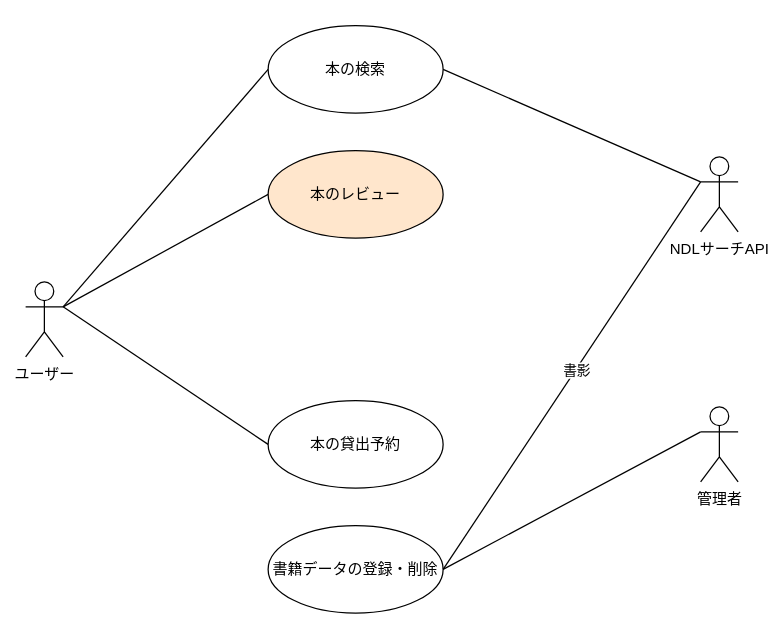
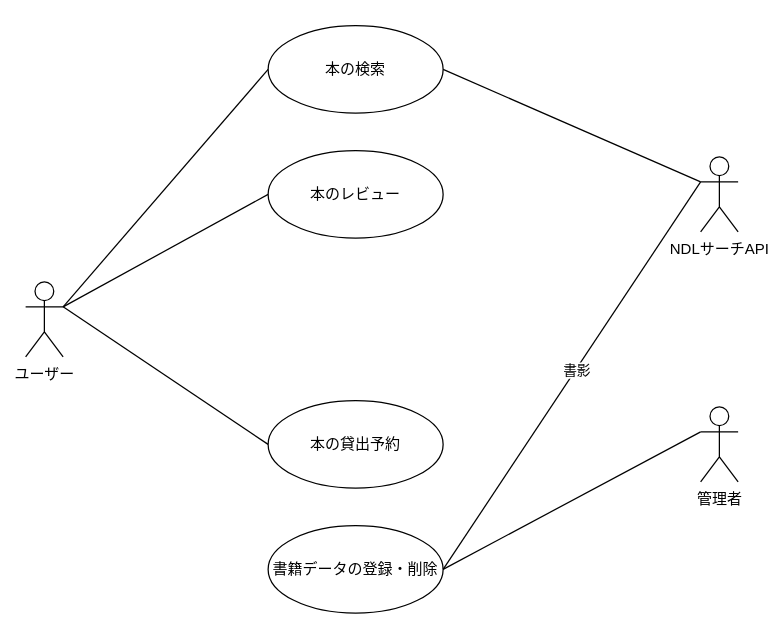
  <mxCell id="0" />
  <mxCell id="1" parent="0" />
  <mxCell id="2" value="ユーザー" style="shape=umlActor;verticalLabelPosition=bottom;verticalAlign=top;html=1;outlineConnect=0;" parent="1" vertex="1"><mxGeometry x="20" y="225" width="30" height="60" as="geometry" /></mxCell>
  <mxCell id="3" value="本の検索" style="ellipse;whiteSpace=wrap;html=1;" parent="1" vertex="1"><mxGeometry x="214" y="20" width="140" height="70" as="geometry" /></mxCell>
  <mxCell id="4" value="本の貸出予約" style="ellipse;whiteSpace=wrap;html=1;" parent="1" vertex="1"><mxGeometry x="214" y="320" width="140" height="70" as="geometry" /></mxCell>
  <mxCell id="5" value="書籍データの登録・削除" style="ellipse;whiteSpace=wrap;html=1;" parent="1" vertex="1"><mxGeometry x="214" y="420" width="140" height="70" as="geometry" /></mxCell>
  <mxCell id="6" value="" style="endArrow=none;html=1;rounded=0;entryX=0;entryY=0.5;entryDx=0;entryDy=0;exitX=1;exitY=0.333;exitDx=0;exitDy=0;exitPerimeter=0;" parent="1" source="2" target="3" edge="1"><mxGeometry width="50" height="50" relative="1" as="geometry"><mxPoint x="50" y="150" as="sourcePoint" /><mxPoint x="100" y="100" as="targetPoint" /></mxGeometry></mxCell>
  <mxCell id="7" value="" style="endArrow=none;html=1;rounded=0;entryX=0;entryY=0.5;entryDx=0;entryDy=0;exitX=1;exitY=0.333;exitDx=0;exitDy=0;exitPerimeter=0;" parent="1" source="2" target="4" edge="1"><mxGeometry width="50" height="50" relative="1" as="geometry"><mxPoint x="70" y="150" as="sourcePoint" /><mxPoint x="234" y="115" as="targetPoint" /></mxGeometry></mxCell>
  <mxCell id="8" value="管理者" style="shape=umlActor;verticalLabelPosition=bottom;verticalAlign=top;html=1;outlineConnect=0;" parent="1" vertex="1"><mxGeometry x="560" y="325" width="30" height="60" as="geometry" /></mxCell>
  <mxCell id="9" value="" style="endArrow=none;html=1;rounded=0;entryX=1;entryY=0.5;entryDx=0;entryDy=0;exitX=0;exitY=0.333;exitDx=0;exitDy=0;exitPerimeter=0;" parent="1" source="8" target="5" edge="1"><mxGeometry width="50" height="50" relative="1" as="geometry"><mxPoint x="40" y="395" as="sourcePoint" /><mxPoint x="224" y="365" as="targetPoint" /></mxGeometry></mxCell>
  <mxCell id="10" value="NDLサーチAPI" style="shape=umlActor;verticalLabelPosition=bottom;verticalAlign=top;html=1;outlineConnect=0;" parent="1" vertex="1"><mxGeometry x="560" y="125" width="30" height="60" as="geometry" /></mxCell>
  <mxCell id="11" value="" style="endArrow=none;html=1;rounded=0;entryX=1;entryY=0.5;entryDx=0;entryDy=0;exitX=0;exitY=0.333;exitDx=0;exitDy=0;exitPerimeter=0;" parent="1" source="10" target="3" edge="1"><mxGeometry width="50" height="50" relative="1" as="geometry"><mxPoint x="40" y="225" as="sourcePoint" /><mxPoint x="348" y="85" as="targetPoint" /></mxGeometry></mxCell>
  <mxCell id="12" value="" style="endArrow=none;html=1;rounded=0;entryX=1;entryY=0.5;entryDx=0;entryDy=0;exitX=0;exitY=0.333;exitDx=0;exitDy=0;exitPerimeter=0;" parent="1" source="10" target="5" edge="1"><mxGeometry width="50" height="50" relative="1" as="geometry"><mxPoint x="570" y="110" as="sourcePoint" /><mxPoint x="364" y="65" as="targetPoint" /></mxGeometry></mxCell>
  <mxCell id="13" value="書影" style="edgeLabel;html=1;align=center;verticalAlign=middle;resizable=0;points=[];" parent="12" connectable="0" vertex="1"><mxGeometry x="-0.039" relative="1" as="geometry"><mxPoint y="1" as="offset" /></mxGeometry></mxCell>
- <mxCell id="14" value="本のレビュー" style="ellipse;whiteSpace=wrap;html=1;fillColor=#ffe6cc;" parent="1" vertex="1"><mxGeometry x="214" y="120" width="140" height="70" as="geometry" /></mxCell>
+ <mxCell id="14" value="本のレビュー" style="ellipse;whiteSpace=wrap;html=1;" parent="1" vertex="1"><mxGeometry x="214" y="120" width="140" height="70" as="geometry" /></mxCell>
  <mxCell id="15" value="" style="endArrow=none;html=1;rounded=0;entryX=0;entryY=0.5;entryDx=0;entryDy=0;exitX=1;exitY=0.333;exitDx=0;exitDy=0;exitPerimeter=0;" parent="1" source="2" target="14" edge="1"><mxGeometry width="50" height="50" relative="1" as="geometry"><mxPoint x="60" y="140" as="sourcePoint" /><mxPoint x="224" y="265" as="targetPoint" /></mxGeometry></mxCell>
